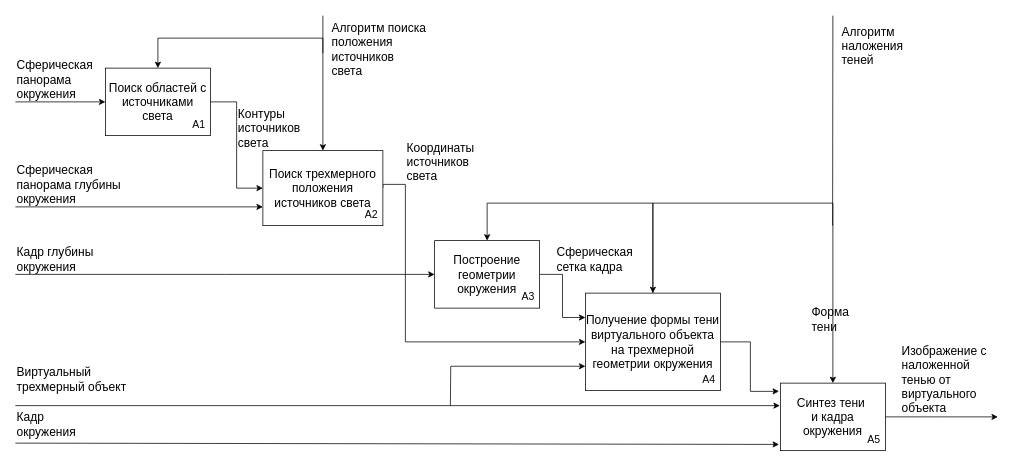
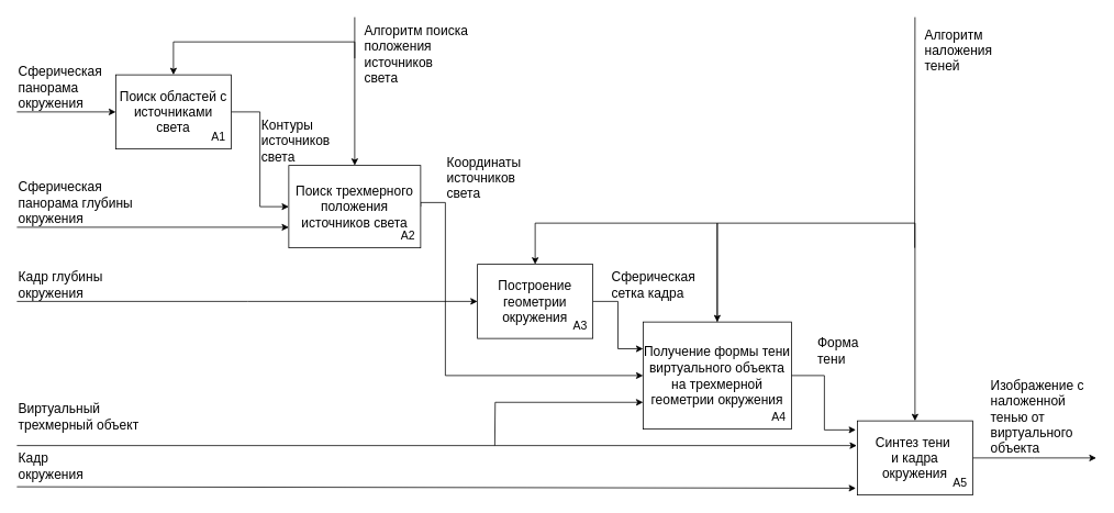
  <mxCell id="0" />
  <mxCell id="1" parent="0" />
  <mxCell id="2" style="edgeStyle=orthogonalEdgeStyle;rounded=0;orthogonalLoop=1;jettySize=auto;html=1;exitX=0.5;exitY=0;exitDx=0;exitDy=0;entryX=0.5;entryY=0;entryDx=0;entryDy=0;startArrow=classic;startFill=1;" edge="1" parent="1" source="4" target="8"><mxGeometry relative="1" as="geometry"><Array as="points"><mxPoint x="210" y="50" /><mxPoint x="430" y="50" /></Array></mxGeometry></mxCell>
  <mxCell id="3" style="edgeStyle=orthogonalEdgeStyle;rounded=0;orthogonalLoop=1;jettySize=auto;html=1;exitX=1;exitY=0.5;exitDx=0;exitDy=0;entryX=0;entryY=0.5;entryDx=0;entryDy=0;" edge="1" parent="1" source="4" target="8"><mxGeometry relative="1" as="geometry" /></mxCell>
  <mxCell id="4" value="Поиск областей с источниками света" style="rounded=0;whiteSpace=wrap;html=1;fontSize=16;" vertex="1" parent="1"><mxGeometry x="140" y="90" width="140" height="90" as="geometry" /></mxCell>
  <mxCell id="5" value="A1" style="text;html=1;strokeColor=none;fillColor=none;align=center;verticalAlign=middle;whiteSpace=wrap;rounded=0;fontSize=14;" vertex="1" parent="1"><mxGeometry x="250" y="150" width="30" height="30" as="geometry" /></mxCell>
  <mxCell id="6" style="edgeStyle=orthogonalEdgeStyle;rounded=0;orthogonalLoop=1;jettySize=auto;html=1;exitX=0;exitY=0.75;exitDx=0;exitDy=0;startArrow=classic;startFill=1;endArrow=none;endFill=0;" edge="1" parent="1" source="8"><mxGeometry relative="1" as="geometry"><mxPoint x="20" y="275" as="targetPoint" /><Array as="points"><mxPoint x="50" y="275" /></Array></mxGeometry></mxCell>
  <mxCell id="7" style="edgeStyle=orthogonalEdgeStyle;rounded=0;orthogonalLoop=1;jettySize=auto;html=1;exitX=1;exitY=0.5;exitDx=0;exitDy=0;entryX=0;entryY=0.5;entryDx=0;entryDy=0;" edge="1" parent="1" source="8" target="17"><mxGeometry relative="1" as="geometry"><Array as="points"><mxPoint x="540" y="245" /><mxPoint x="540" y="455" /></Array></mxGeometry></mxCell>
  <mxCell id="8" value="Поиск трехмерного положения источников света" style="rounded=0;whiteSpace=wrap;html=1;fontSize=16;" vertex="1" parent="1"><mxGeometry x="350" y="200" width="160" height="100" as="geometry" /></mxCell>
  <mxCell id="9" style="edgeStyle=orthogonalEdgeStyle;rounded=0;orthogonalLoop=1;jettySize=auto;html=1;exitX=1;exitY=0.5;exitDx=0;exitDy=0;entryX=0;entryY=0.25;entryDx=0;entryDy=0;" edge="1" parent="1" source="12" target="17"><mxGeometry relative="1" as="geometry" /></mxCell>
  <mxCell id="10" style="edgeStyle=orthogonalEdgeStyle;rounded=0;orthogonalLoop=1;jettySize=auto;html=1;exitX=0;exitY=0.5;exitDx=0;exitDy=0;startArrow=classic;startFill=1;endArrow=none;endFill=0;" edge="1" parent="1" source="12"><mxGeometry relative="1" as="geometry"><mxPoint x="20" y="365" as="targetPoint" /></mxGeometry></mxCell>
  <mxCell id="11" style="edgeStyle=orthogonalEdgeStyle;rounded=0;orthogonalLoop=1;jettySize=auto;html=1;exitX=0.5;exitY=0;exitDx=0;exitDy=0;entryX=0.5;entryY=0;entryDx=0;entryDy=0;startArrow=classic;startFill=1;" edge="1" parent="1" source="12" target="17"><mxGeometry relative="1" as="geometry"><Array as="points"><mxPoint x="649" y="270" /><mxPoint x="870" y="270" /></Array></mxGeometry></mxCell>
  <mxCell id="12" value="Построение геометрии окружения" style="rounded=0;whiteSpace=wrap;html=1;fontSize=16;" vertex="1" parent="1"><mxGeometry x="579" y="320" width="140" height="90" as="geometry" /></mxCell>
  <mxCell id="13" value="A3" style="text;html=1;strokeColor=none;fillColor=none;align=center;verticalAlign=middle;whiteSpace=wrap;rounded=0;fontSize=14;" vertex="1" parent="1"><mxGeometry x="689" y="380" width="30" height="30" as="geometry" /></mxCell>
  <mxCell id="14" style="edgeStyle=orthogonalEdgeStyle;rounded=0;orthogonalLoop=1;jettySize=auto;html=1;exitX=1;exitY=0.5;exitDx=0;exitDy=0;entryX=-0.013;entryY=0.122;entryDx=0;entryDy=0;entryPerimeter=0;" edge="1" parent="1" source="17" target="22"><mxGeometry relative="1" as="geometry" /></mxCell>
  <mxCell id="15" style="edgeStyle=orthogonalEdgeStyle;rounded=0;orthogonalLoop=1;jettySize=auto;html=1;exitX=0.5;exitY=0;exitDx=0;exitDy=0;entryX=0.5;entryY=0;entryDx=0;entryDy=0;" edge="1" parent="1" source="17" target="22"><mxGeometry relative="1" as="geometry"><Array as="points"><mxPoint x="870" y="270" /><mxPoint x="1110" y="270" /></Array></mxGeometry></mxCell>
  <mxCell id="16" style="edgeStyle=orthogonalEdgeStyle;rounded=0;orthogonalLoop=1;jettySize=auto;html=1;exitX=0;exitY=0.75;exitDx=0;exitDy=0;startArrow=classic;startFill=1;endArrow=none;endFill=0;" edge="1" parent="1" source="17"><mxGeometry relative="1" as="geometry"><mxPoint x="600" y="540" as="targetPoint" /></mxGeometry></mxCell>
  <mxCell id="17" value="Получение формы тени виртуального объекта на трехмерной геометрии окружения" style="rounded=0;whiteSpace=wrap;html=1;fontSize=16;" vertex="1" parent="1"><mxGeometry x="780" y="390" width="180" height="130" as="geometry" /></mxCell>
  <mxCell id="18" value="A2" style="text;html=1;strokeColor=none;fillColor=none;align=center;verticalAlign=middle;whiteSpace=wrap;rounded=0;fontSize=14;" vertex="1" parent="1"><mxGeometry x="480" y="270" width="30" height="30" as="geometry" /></mxCell>
  <mxCell id="19" style="edgeStyle=orthogonalEdgeStyle;rounded=0;orthogonalLoop=1;jettySize=auto;html=1;exitX=-0.005;exitY=0.332;exitDx=0;exitDy=0;startArrow=classic;startFill=1;endArrow=none;endFill=0;exitPerimeter=0;" edge="1" parent="1" source="22"><mxGeometry relative="1" as="geometry"><mxPoint x="20" y="540" as="targetPoint" /><Array as="points"><mxPoint x="20" y="540" /></Array></mxGeometry></mxCell>
  <mxCell id="20" style="rounded=0;orthogonalLoop=1;jettySize=auto;html=1;exitX=-0.013;exitY=0.908;exitDx=0;exitDy=0;exitPerimeter=0;startArrow=classic;startFill=1;endArrow=none;endFill=0;" edge="1" parent="1" source="22"><mxGeometry relative="1" as="geometry"><mxPoint x="20" y="590" as="targetPoint" /></mxGeometry></mxCell>
  <mxCell id="21" style="edgeStyle=orthogonalEdgeStyle;rounded=0;orthogonalLoop=1;jettySize=auto;html=1;exitX=1;exitY=0.5;exitDx=0;exitDy=0;" edge="1" parent="1" source="22"><mxGeometry relative="1" as="geometry"><mxPoint x="1330" y="555" as="targetPoint" /></mxGeometry></mxCell>
  <mxCell id="22" value="&lt;div style=&quot;font-size: 16px;&quot;&gt;Синтез тени&amp;nbsp;&lt;/div&gt;&lt;div style=&quot;font-size: 16px;&quot;&gt;и кадра окружения&lt;/div&gt;" style="rounded=0;whiteSpace=wrap;html=1;fontSize=16;" vertex="1" parent="1"><mxGeometry x="1040" y="510" width="140" height="90" as="geometry" /></mxCell>
  <mxCell id="23" value="A5" style="text;html=1;strokeColor=none;fillColor=none;align=center;verticalAlign=middle;whiteSpace=wrap;rounded=0;fontSize=14;" vertex="1" parent="1"><mxGeometry x="1150" y="570" width="30" height="30" as="geometry" /></mxCell>
  <mxCell id="24" value="A4" style="text;html=1;strokeColor=none;fillColor=none;align=center;verticalAlign=middle;whiteSpace=wrap;rounded=0;fontSize=14;" vertex="1" parent="1"><mxGeometry x="930" y="490" width="30" height="30" as="geometry" /></mxCell>
  <mxCell id="25" value="" style="endArrow=classic;html=1;rounded=0;entryX=0;entryY=0.5;entryDx=0;entryDy=0;" edge="1" parent="1" target="4"><mxGeometry width="50" height="50" relative="1" as="geometry"><mxPoint x="20" y="135" as="sourcePoint" /><mxPoint x="100" y="120" as="targetPoint" /></mxGeometry></mxCell>
  <mxCell id="26" value="" style="endArrow=none;html=1;rounded=0;" edge="1" parent="1"><mxGeometry width="50" height="50" relative="1" as="geometry"><mxPoint x="430" y="70" as="sourcePoint" /><mxPoint x="430" y="20" as="targetPoint" /></mxGeometry></mxCell>
  <mxCell id="27" value="" style="endArrow=none;html=1;rounded=0;" edge="1" parent="1"><mxGeometry width="50" height="50" relative="1" as="geometry"><mxPoint x="1109.66" y="300" as="sourcePoint" /><mxPoint x="1110" y="20" as="targetPoint" /></mxGeometry></mxCell>
  <mxCell id="28" value="Сферическая панорама окружения" style="text;html=1;strokeColor=none;fillColor=none;align=left;verticalAlign=middle;whiteSpace=wrap;rounded=0;fontSize=16;" vertex="1" parent="1"><mxGeometry x="20" y="90" width="60" height="30" as="geometry" /></mxCell>
  <mxCell id="29" value="Сферическая панорама глубины окружения" style="text;html=1;strokeColor=none;fillColor=none;align=left;verticalAlign=middle;whiteSpace=wrap;rounded=0;fontSize=16;" vertex="1" parent="1"><mxGeometry x="20" y="230" width="150" height="30" as="geometry" /></mxCell>
  <mxCell id="30" value="Виртуальный трехмерный объект" style="text;html=1;strokeColor=none;fillColor=none;align=left;verticalAlign=middle;whiteSpace=wrap;rounded=0;fontSize=16;" vertex="1" parent="1"><mxGeometry x="20" y="490" width="150" height="30" as="geometry" /></mxCell>
  <mxCell id="31" value="Кадр окружения" style="text;html=1;strokeColor=none;fillColor=none;align=left;verticalAlign=middle;whiteSpace=wrap;rounded=0;fontSize=16;" vertex="1" parent="1"><mxGeometry x="20" y="550" width="60" height="30" as="geometry" /></mxCell>
  <mxCell id="32" value="Кадр глубины окружения" style="text;html=1;strokeColor=none;fillColor=none;align=left;verticalAlign=middle;whiteSpace=wrap;rounded=0;fontSize=16;" vertex="1" parent="1"><mxGeometry x="20" y="330" width="130" height="30" as="geometry" /></mxCell>
  <mxCell id="33" value="Изображение с наложенной тенью от виртуального объекта" style="text;html=1;strokeColor=none;fillColor=none;align=left;verticalAlign=middle;whiteSpace=wrap;rounded=0;fontSize=16;" vertex="1" parent="1"><mxGeometry x="1200" y="460" width="130" height="90" as="geometry" /></mxCell>
  <mxCell id="34" value="Алгоритм поиска положения источников света" style="text;html=1;strokeColor=none;fillColor=none;align=left;verticalAlign=middle;whiteSpace=wrap;rounded=0;fontSize=16;" vertex="1" parent="1"><mxGeometry x="440" y="30" width="130" height="70" as="geometry" /></mxCell>
  <mxCell id="35" value="Алгоритм наложения теней" style="text;html=1;strokeColor=none;fillColor=none;align=left;verticalAlign=middle;whiteSpace=wrap;rounded=0;fontSize=16;" vertex="1" parent="1"><mxGeometry x="1120" y="30" width="90" height="60" as="geometry" /></mxCell>
  <mxCell id="36" value="Контуры источников света" style="text;html=1;strokeColor=none;fillColor=none;align=left;verticalAlign=middle;whiteSpace=wrap;rounded=0;fontSize=16;" vertex="1" parent="1"><mxGeometry x="315" y="155" width="70" height="30" as="geometry" /></mxCell>
  <mxCell id="37" value="Координаты источников света" style="text;html=1;strokeColor=none;fillColor=none;align=left;verticalAlign=middle;whiteSpace=wrap;rounded=0;fontSize=16;" vertex="1" parent="1"><mxGeometry x="540" y="200" width="70" height="30" as="geometry" /></mxCell>
  <mxCell id="38" value="Сферическая сетка кадра" style="text;html=1;strokeColor=none;fillColor=none;align=left;verticalAlign=middle;whiteSpace=wrap;rounded=0;fontSize=16;" vertex="1" parent="1"><mxGeometry x="740" y="330" width="70" height="30" as="geometry" /></mxCell>
- <mxCell id="39" value="Форма тени" style="text;html=1;strokeColor=none;fillColor=none;align=left;verticalAlign=middle;whiteSpace=wrap;rounded=0;fontSize=16;" vertex="1" parent="1"><mxGeometry x="1080" y="410" width="70" height="30" as="geometry" /></mxCell>
+ <mxCell id="39" value="Форма тени" style="text;html=1;strokeColor=none;fillColor=none;align=left;verticalAlign=middle;whiteSpace=wrap;rounded=0;fontSize=16;" vertex="1" parent="1"><mxGeometry x="990" y="410" width="70" height="30" as="geometry" /></mxCell>
